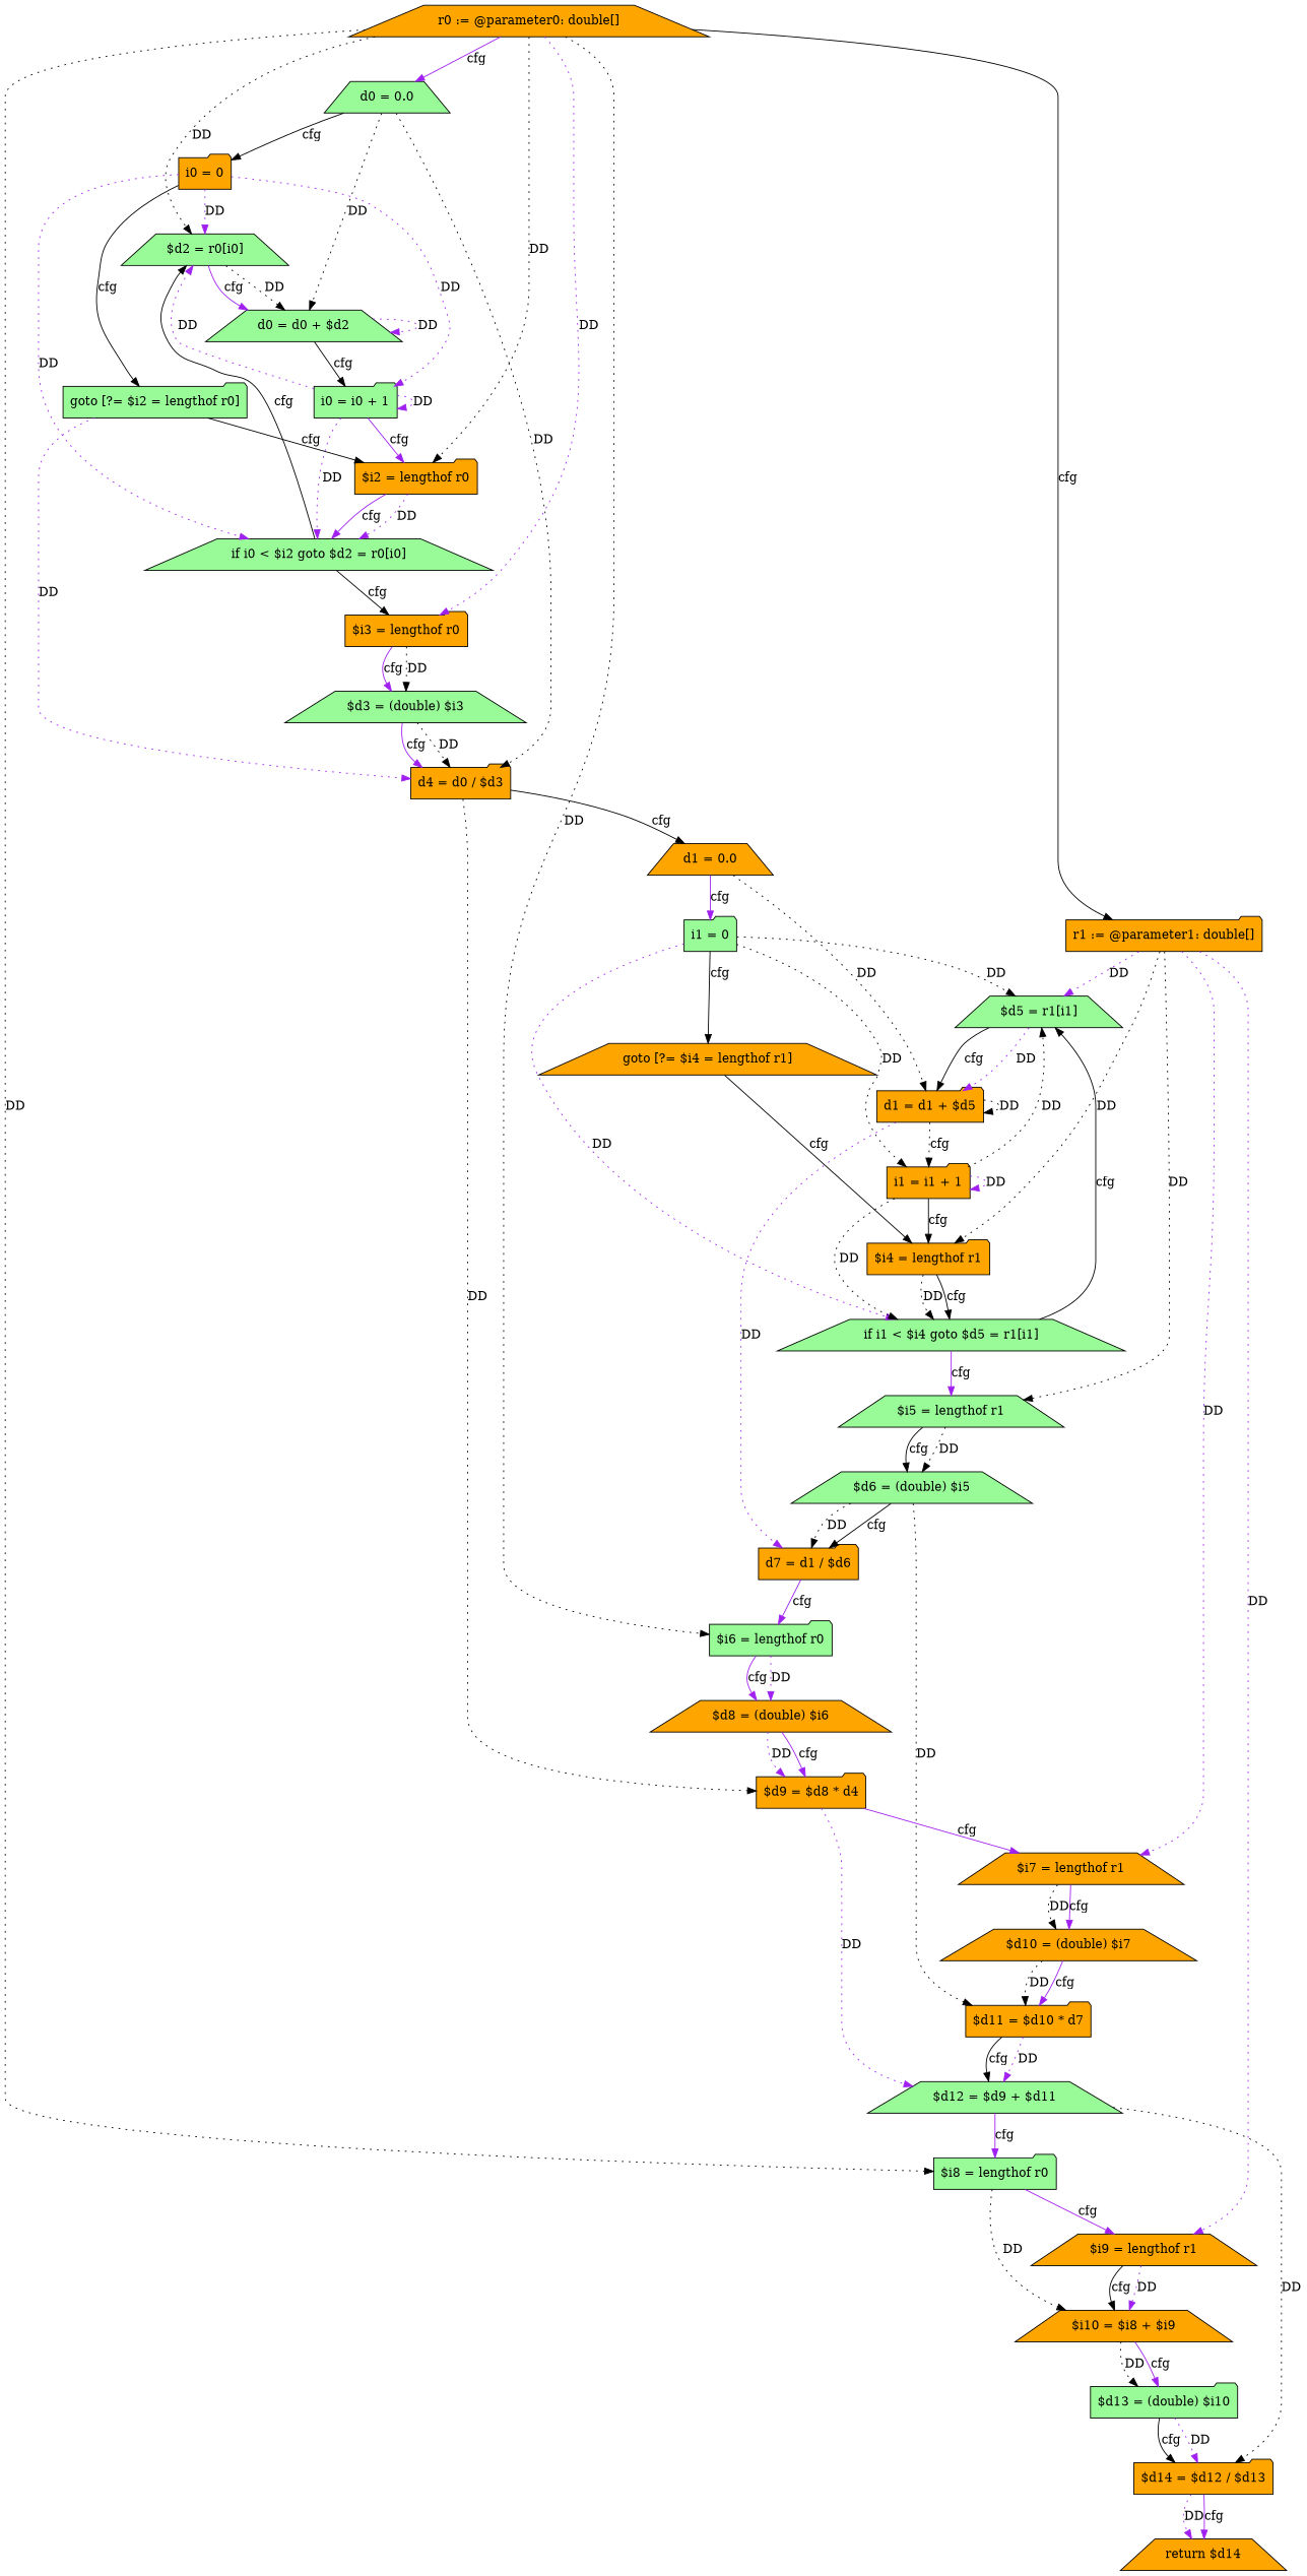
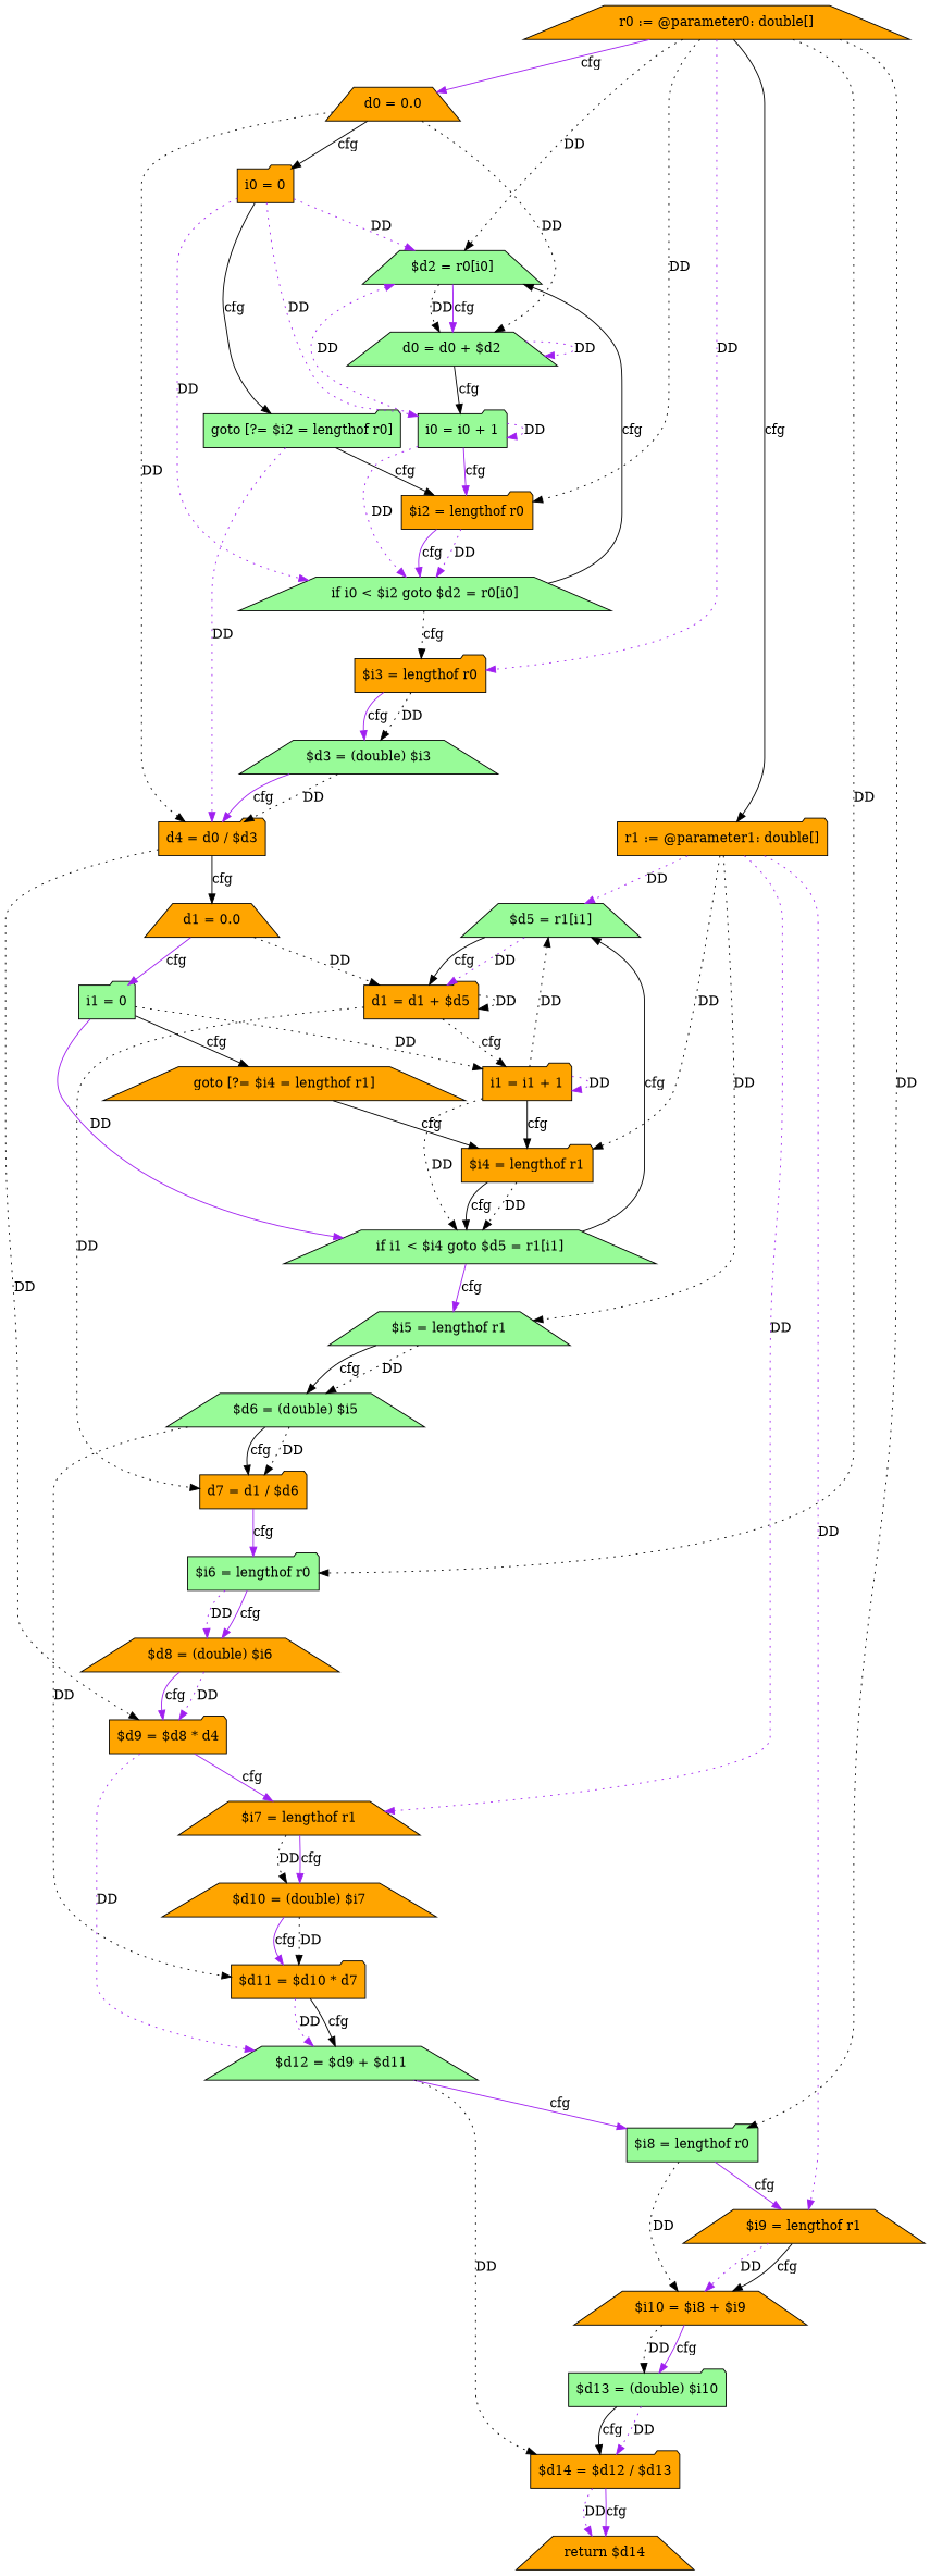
  digraph {
    node [fillcolor=orange shape=trapezium style=filled]
    edge [color=black style=dotted]
    n1 [label="r0 := @parameter0: double[]"]
    n2 [label="r1 := @parameter1: double[]" shape=folder]
    n3 [fillcolor=palegreen label="$d2 = r0[i0]"]
    n4 [label="$i2 = lengthof r0" shape=folder]
    n5 [label="$i3 = lengthof r0" shape=folder]
    n6 [fillcolor=palegreen label="$i6 = lengthof r0" shape=folder]
    n7 [fillcolor=palegreen label="$i8 = lengthof r0" shape=folder]
-   n8 [fillcolor=palegreen label="d0 = 0.0"]
+   n8 [label="d0 = 0.0"]
    n9 [fillcolor=palegreen label="$d5 = r1[i1]"]
    n10 [label="$i4 = lengthof r1" shape=folder]
    n11 [fillcolor=palegreen label="$i5 = lengthof r1"]
    n12 [label="$i7 = lengthof r1"]
    n13 [label="$i9 = lengthof r1"]
    n14 [fillcolor=palegreen label="d0 = d0 + $d2"]
    n15 [fillcolor=palegreen label="if i0 < $i2 goto $d2 = r0[i0]"]
    n16 [fillcolor=palegreen label="$d3 = (double) $i3"]
    n17 [label="$d8 = (double) $i6"]
    n18 [label="$i10 = $i8 + $i9"]
    n19 [label="i0 = 0" shape=folder]
    n20 [label="d4 = d0 / $d3" shape=folder]
    n21 [label="d1 = d1 + $d5" shape=folder]
    n22 [fillcolor=palegreen label="if i1 < $i4 goto $d5 = r1[i1]"]
    n23 [fillcolor=palegreen label="$d6 = (double) $i5"]
    n24 [label="$d10 = (double) $i7"]
    n25 [fillcolor=palegreen label="goto [?= $i2 = lengthof r0]" shape=folder]
    n26 [fillcolor=palegreen label="i0 = i0 + 1" shape=folder]
    n27 [label="d1 = 0.0"]
    n28 [label="$d9 = $d8 * d4" shape=folder]
    n29 [fillcolor=palegreen label="i1 = 0" shape=folder]
    n30 [fillcolor=palegreen label="$d12 = $d9 + $d11"]
    n31 [label="goto [?= $i4 = lengthof r1]"]
    n32 [label="i1 = i1 + 1" shape=folder]
    n33 [label="d7 = d1 / $d6" shape=folder]
    n34 [label="$d11 = $d10 * d7" shape=folder]
    n35 [label="$d14 = $d12 / $d13" shape=folder]
    n36 [label="return $d14"]
    n37 [fillcolor=palegreen label="$d13 = (double) $i10" shape=folder]
    n1 -> n2 [label=cfg style=""]
    n1 -> n3 [label=DD]
    n1 -> n4 [label=DD]
    n1 -> n5 [color=purple label=DD]
    n1 -> n6 [label=DD]
    n1 -> n7 [label=DD]
    n1 -> n8 [color=purple label=cfg style=""]
    n2 -> n9 [color=purple label=DD]
    n2 -> n10 [label=DD]
    n2 -> n11 [label=DD]
    n2 -> n12 [color=purple label=DD]
    n2 -> n13 [color=purple label=DD]
    n3 -> n14 [label=DD]
    n3 -> n14 [color=purple label=cfg style=""]
    n4 -> n15 [color=purple label=DD]
    n4 -> n15 [color=purple label=cfg style=""]
    n5 -> n16 [label=DD]
    n5 -> n16 [color=purple label=cfg style=""]
    n6 -> n17 [color=purple label=DD]
    n6 -> n17 [color=purple label=cfg style=""]
    n7 -> n13 [color=purple label=cfg style=""]
    n7 -> n18 [label=DD]
    n8 -> n14 [label=DD]
    n8 -> n19 [label=cfg style=""]
    n8 -> n20 [label=DD]
    n9 -> n21 [color=purple label=DD]
    n9 -> n21 [label=cfg style=""]
    n10 -> n22 [label=DD]
    n10 -> n22 [label=cfg style=""]
    n11 -> n23 [label=DD]
    n11 -> n23 [label=cfg style=""]
    n12 -> n24 [label=DD]
    n12 -> n24 [color=purple label=cfg style=""]
    n13 -> n18 [color=purple label=DD]
    n13 -> n18 [label=cfg style=""]
    n14 -> n14 [color=purple label=DD]
    n14 -> n26 [label=cfg style=""]
    n15 -> n3 [label=cfg style=""]
-   n15 -> n5 [label=cfg style=""]
+   n15 -> n5 [label=cfg]
    n16 -> n20 [label=DD]
    n16 -> n20 [color=purple label=cfg style=""]
    n17 -> n28 [color=purple label=DD]
    n17 -> n28 [color=purple label=cfg style=""]
    n18 -> n37 [label=DD]
    n18 -> n37 [color=purple label=cfg style=""]
    n19 -> n3 [color=purple label=DD]
    n19 -> n15 [color=purple label=DD]
    n19 -> n25 [label=cfg style=""]
    n19 -> n26 [color=purple label=DD]
    n20 -> n27 [label=cfg style=""]
    n20 -> n28 [label=DD]
    n21 -> n21 [label=DD]
    n21 -> n32 [label=cfg]
-   n21 -> n33 [color=purple label=DD]
+   n21 -> n33 [label=DD]
    n22 -> n9 [label=cfg style=""]
    n22 -> n11 [color=purple label=cfg style=""]
    n23 -> n33 [label=DD]
    n23 -> n33 [label=cfg style=""]
    n23 -> n34 [label=DD]
    n24 -> n34 [label=DD]
    n24 -> n34 [color=purple label=cfg style=""]
    n25 -> n4 [label=cfg style=""]
    n25 -> n20 [color=purple label=DD]
    n26 -> n3 [color=purple label=DD]
    n26 -> n4 [color=purple label=cfg style=""]
    n26 -> n15 [color=purple label=DD]
    n26 -> n26 [color=purple label=DD]
    n27 -> n21 [label=DD]
    n27 -> n29 [color=purple label=cfg style=""]
    n28 -> n12 [color=purple label=cfg style=""]
    n28 -> n30 [color=purple label=DD]
-   n29 -> n9 [label=DD]
-   n29 -> n22 [color=purple label=DD]
+   n29 -> n22 [color=purple label=DD style=solid]
    n29 -> n31 [label=cfg style=""]
    n29 -> n32 [label=DD]
    n30 -> n7 [color=purple label=cfg style=""]
    n30 -> n35 [label=DD]
    n31 -> n10 [label=cfg style=""]
    n32 -> n9 [label=DD]
    n32 -> n10 [label=cfg style=""]
    n32 -> n22 [label=DD]
    n32 -> n32 [color=purple label=DD]
    n33 -> n6 [color=purple label=cfg style=""]
    n34 -> n30 [color=purple label=DD]
    n34 -> n30 [label=cfg style=""]
    n35 -> n36 [color=purple label=DD]
    n35 -> n36 [color=purple label=cfg style=""]
    n37 -> n35 [color=purple label=DD]
    n37 -> n35 [label=cfg style=""]
  }
